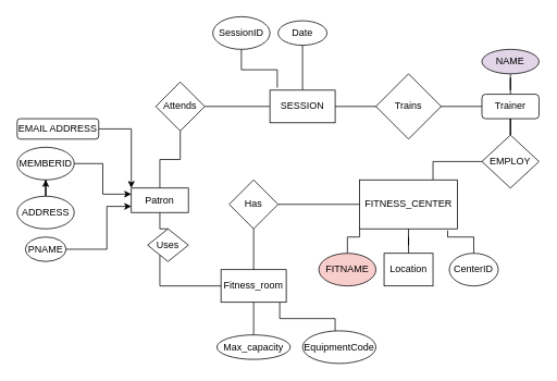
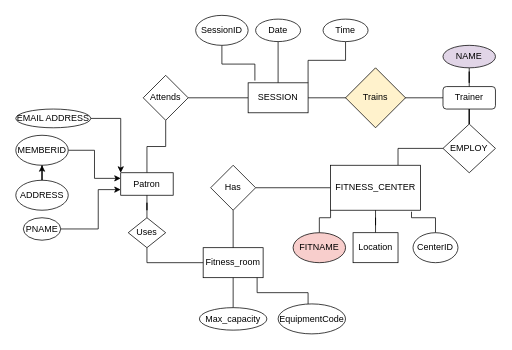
  <mxCell id="0" />
  <mxCell id="1" parent="0" />
  <mxCell id="2" style="edgeStyle=orthogonalEdgeStyle;rounded=0;orthogonalLoop=1;jettySize=auto;html=1;entryX=0;entryY=0.5;entryDx=0;entryDy=0;elbow=vertical;startArrow=none;endArrow=none;endFill=0;" edge="1" parent="1" source="35" target="7"><mxGeometry relative="1" as="geometry"><Array as="points"><mxPoint x="310" y="250" /></Array></mxGeometry></mxCell>
  <mxCell id="3" value="Fitness_room" style="rounded=0;whiteSpace=wrap;html=1;" vertex="1" parent="1"><mxGeometry x="270" y="330" width="80" height="40" as="geometry" /></mxCell>
  <mxCell id="4" style="edgeStyle=orthogonalEdgeStyle;rounded=0;orthogonalLoop=1;jettySize=auto;html=1;entryX=0.75;entryY=0;entryDx=0;entryDy=0;elbow=vertical;startArrow=none;endArrow=none;endFill=0;" edge="1" parent="1" source="42" target="7"><mxGeometry relative="1" as="geometry" /></mxCell>
  <mxCell id="5" style="edgeStyle=orthogonalEdgeStyle;rounded=0;orthogonalLoop=1;jettySize=auto;html=1;entryX=0.5;entryY=0;entryDx=0;entryDy=0;elbow=vertical;endArrow=none;endFill=0;" edge="1" parent="1" source="6" target="42"><mxGeometry relative="1" as="geometry" /></mxCell>
  <mxCell id="6" value="Trainer" style="whiteSpace=wrap;html=1;rounded=1;" vertex="1" parent="1"><mxGeometry x="590" y="115" width="70" height="30" as="geometry" /></mxCell>
  <mxCell id="7" value="FITNESS_CENTER" style="rounded=0;whiteSpace=wrap;html=1;" vertex="1" parent="1"><mxGeometry x="440" y="220" width="120" height="60" as="geometry" /></mxCell>
  <mxCell id="8" style="edgeStyle=orthogonalEdgeStyle;rounded=0;orthogonalLoop=1;jettySize=auto;html=1;entryX=0.9;entryY=1.033;entryDx=0;entryDy=0;entryPerimeter=0;endArrow=none;endFill=0;elbow=vertical;" edge="1" parent="1" source="9" target="7"><mxGeometry relative="1" as="geometry" /></mxCell>
  <mxCell id="9" value="CenterID&lt;span style=&quot;color: rgba(0 , 0 , 0 , 0) ; font-family: monospace ; font-size: 0px&quot;&gt;%3CmxGraphModel%3E%3Croot%3E%3CmxCell%20id%3D%220%22%2F%3E%3CmxCell%20id%3D%221%22%20parent%3D%220%22%2F%3E%3CmxCell%20id%3D%222%22%20value%3D%22%22%20style%3D%22ellipse%3BwhiteSpace%3Dwrap%3Bhtml%3D1%3B%22%20vertex%3D%221%22%20parent%3D%221%22%3E%3CmxGeometry%20x%3D%22360%22%20y%3D%22280%22%20width%3D%22120%22%20height%3D%2280%22%20as%3D%22geometry%22%2F%3E%3C%2FmxCell%3E%3C%2Froot%3E%3C%2FmxGraphModel%3E&lt;/span&gt;" style="ellipse;whiteSpace=wrap;html=1;" vertex="1" parent="1"><mxGeometry x="550" y="310" width="60" height="40" as="geometry" /></mxCell>
  <mxCell id="10" style="edgeStyle=orthogonalEdgeStyle;rounded=0;orthogonalLoop=1;jettySize=auto;html=1;endArrow=none;endFill=0;elbow=vertical;" edge="1" parent="1" source="11" target="7"><mxGeometry relative="1" as="geometry" /></mxCell>
  <mxCell id="11" value="Location" style="whiteSpace=wrap;html=1;rounded=0;" vertex="1" parent="1"><mxGeometry x="470" y="310" width="60" height="40" as="geometry" /></mxCell>
  <mxCell id="12" style="edgeStyle=orthogonalEdgeStyle;rounded=0;orthogonalLoop=1;jettySize=auto;html=1;elbow=vertical;endArrow=none;endFill=0;" edge="1" parent="1" source="13" target="3"><mxGeometry relative="1" as="geometry" /></mxCell>
  <mxCell id="13" value="Max_capacity" style="ellipse;whiteSpace=wrap;html=1;" vertex="1" parent="1"><mxGeometry x="265" y="410" width="90" height="30" as="geometry" /></mxCell>
  <mxCell id="14" style="edgeStyle=orthogonalEdgeStyle;rounded=0;orthogonalLoop=1;jettySize=auto;html=1;entryX=0.9;entryY=1;entryDx=0;entryDy=0;entryPerimeter=0;elbow=vertical;endArrow=none;endFill=0;" edge="1" parent="1" source="15" target="3"><mxGeometry relative="1" as="geometry"><Array as="points"><mxPoint x="410" y="390" /><mxPoint x="342" y="390" /></Array></mxGeometry></mxCell>
  <mxCell id="15" value="EquipmentCode" style="ellipse;whiteSpace=wrap;html=1;" vertex="1" parent="1"><mxGeometry x="370" y="405" width="90" height="40" as="geometry" /></mxCell>
  <mxCell id="16" style="edgeStyle=orthogonalEdgeStyle;rounded=0;orthogonalLoop=1;jettySize=auto;html=1;entryX=0.113;entryY=-0.075;entryDx=0;entryDy=0;entryPerimeter=0;endArrow=none;endFill=0;elbow=vertical;" edge="1" parent="1" source="17" target="40"><mxGeometry relative="1" as="geometry" /></mxCell>
  <mxCell id="17" value="SessionID" style="ellipse;whiteSpace=wrap;html=1;" vertex="1" parent="1"><mxGeometry x="260" y="20" width="70" height="40" as="geometry" /></mxCell>
  <mxCell id="18" style="edgeStyle=orthogonalEdgeStyle;rounded=0;orthogonalLoop=1;jettySize=auto;html=1;entryX=0.5;entryY=0;entryDx=0;entryDy=0;endArrow=none;endFill=0;elbow=vertical;" edge="1" parent="1" source="19" target="40"><mxGeometry relative="1" as="geometry" /></mxCell>
  <mxCell id="19" value="Date" style="ellipse;whiteSpace=wrap;html=1;" vertex="1" parent="1"><mxGeometry x="340" y="25" width="60" height="30" as="geometry" /></mxCell>
+ <mxCell id="20" style="edgeStyle=orthogonalEdgeStyle;rounded=0;orthogonalLoop=1;jettySize=auto;html=1;entryX=1;entryY=0;entryDx=0;entryDy=0;endArrow=none;endFill=0;elbow=vertical;" edge="1" parent="1" source="21" target="40"><mxGeometry relative="1" as="geometry"><Array as="points"><mxPoint x="460" y="80" /><mxPoint x="410" y="80" /></Array></mxGeometry></mxCell>
+ <mxCell id="21" value="Time" style="ellipse;whiteSpace=wrap;html=1;" vertex="1" parent="1"><mxGeometry x="430" y="25" width="60" height="30" as="geometry" /></mxCell>
  <mxCell id="22" style="edgeStyle=orthogonalEdgeStyle;rounded=0;orthogonalLoop=1;jettySize=auto;html=1;entryX=0;entryY=0.25;entryDx=0;entryDy=0;" edge="1" parent="1" source="23" target="28"><mxGeometry relative="1" as="geometry" /></mxCell>
  <mxCell id="23" value="MEMBERID" style="ellipse;whiteSpace=wrap;html=1;" vertex="1" parent="1"><mxGeometry x="20" y="180" width="70" height="40" as="geometry" /></mxCell>
  <mxCell id="24" style="rounded=0;orthogonalLoop=1;jettySize=auto;html=1;entryX=0;entryY=0;entryDx=0;entryDy=0;elbow=vertical;edgeStyle=orthogonalEdgeStyle;" edge="1" parent="1" source="25" target="28"><mxGeometry relative="1" as="geometry" /></mxCell>
- <mxCell id="25" value="EMAIL ADDRESS" style="whiteSpace=wrap;html=1;rounded=1;" vertex="1" parent="1"><mxGeometry x="20" y="145" width="100" height="25" as="geometry" /></mxCell>
+ <mxCell id="25" value="EMAIL ADDRESS" style="ellipse;whiteSpace=wrap;html=1;" vertex="1" parent="1"><mxGeometry x="20" y="145" width="100" height="25" as="geometry" /></mxCell>
  <mxCell id="26" style="edgeStyle=orthogonalEdgeStyle;rounded=0;orthogonalLoop=1;jettySize=auto;html=1;entryX=0;entryY=0.5;entryDx=0;entryDy=0;elbow=vertical;startArrow=none;endArrow=none;endFill=0;" edge="1" parent="1" source="33" target="3"><mxGeometry relative="1" as="geometry"><Array as="points"><mxPoint x="195" y="310" /></Array></mxGeometry></mxCell>
  <mxCell id="27" style="edgeStyle=orthogonalEdgeStyle;rounded=0;orthogonalLoop=1;jettySize=auto;html=1;entryX=0.5;entryY=1;entryDx=0;entryDy=0;elbow=vertical;endArrow=none;endFill=0;" edge="1" parent="1" source="28" target="38"><mxGeometry relative="1" as="geometry" /></mxCell>
  <mxCell id="28" value="Patron" style="rounded=0;whiteSpace=wrap;html=1;" vertex="1" parent="1"><mxGeometry x="160" y="230" width="70" height="30" as="geometry" /></mxCell>
  <mxCell id="29" style="edgeStyle=orthogonalEdgeStyle;rounded=0;orthogonalLoop=1;jettySize=auto;html=1;entryX=0;entryY=0.75;entryDx=0;entryDy=0;" edge="1" parent="1" source="30" target="28"><mxGeometry relative="1" as="geometry"><Array as="points"><mxPoint x="130" y="305" /><mxPoint x="130" y="253" /></Array></mxGeometry></mxCell>
  <mxCell id="30" value="PNAME" style="ellipse;whiteSpace=wrap;html=1;" vertex="1" parent="1"><mxGeometry x="30" y="290" width="50" height="30" as="geometry" /></mxCell>
  <mxCell id="31" style="edgeStyle=orthogonalEdgeStyle;rounded=0;orthogonalLoop=1;jettySize=auto;html=1;" edge="1" parent="1" source="32" target="23"><mxGeometry relative="1" as="geometry" /></mxCell>
  <mxCell id="32" value="ADDRESS" style="ellipse;whiteSpace=wrap;html=1;" vertex="1" parent="1"><mxGeometry x="20" y="240" width="70" height="40" as="geometry" /></mxCell>
- <mxCell id="33" value="Uses" style="rhombus;whiteSpace=wrap;html=1;" vertex="1" parent="1"><mxGeometry x="180" y="280" width="50" height="40" as="geometry" /></mxCell>
+ <mxCell id="33" value="Uses" style="rhombus;whiteSpace=wrap;html=1;" vertex="1" parent="1"><mxGeometry x="170" y="290" width="50" height="40" as="geometry" /></mxCell>
  <mxCell id="34" value="" style="edgeStyle=orthogonalEdgeStyle;rounded=0;orthogonalLoop=1;jettySize=auto;html=1;entryX=0.5;entryY=0;entryDx=0;entryDy=0;elbow=vertical;endArrow=none;" edge="1" parent="1" source="28" target="33"><mxGeometry relative="1" as="geometry"><mxPoint x="195" y="260" as="sourcePoint" /><mxPoint x="240" y="310" as="targetPoint" /><Array as="points" /></mxGeometry></mxCell>
  <mxCell id="35" value="Has" style="rhombus;whiteSpace=wrap;html=1;" vertex="1" parent="1"><mxGeometry x="280" y="220" width="60" height="60" as="geometry" /></mxCell>
  <mxCell id="36" value="" style="edgeStyle=orthogonalEdgeStyle;rounded=0;orthogonalLoop=1;jettySize=auto;html=1;elbow=vertical;endArrow=none;" edge="1" parent="1" source="3" target="35"><mxGeometry relative="1" as="geometry"><mxPoint x="310" y="330" as="sourcePoint" /><mxPoint x="480" y="250" as="targetPoint" /><Array as="points" /></mxGeometry></mxCell>
  <mxCell id="37" style="edgeStyle=orthogonalEdgeStyle;rounded=0;orthogonalLoop=1;jettySize=auto;html=1;elbow=vertical;endArrow=none;endFill=0;" edge="1" parent="1" source="38" target="40"><mxGeometry relative="1" as="geometry" /></mxCell>
  <mxCell id="38" value="Attends" style="rhombus;whiteSpace=wrap;html=1;" vertex="1" parent="1"><mxGeometry x="190" y="100" width="60" height="60" as="geometry" /></mxCell>
  <mxCell id="39" style="edgeStyle=orthogonalEdgeStyle;rounded=0;orthogonalLoop=1;jettySize=auto;html=1;elbow=vertical;endArrow=none;endFill=0;" edge="1" parent="1" source="40" target="6"><mxGeometry relative="1" as="geometry" /></mxCell>
  <mxCell id="40" value="SESSION" style="rounded=0;whiteSpace=wrap;html=1;" vertex="1" parent="1"><mxGeometry x="330" y="110" width="80" height="40" as="geometry" /></mxCell>
- <mxCell id="41" value="Trains" style="rhombus;whiteSpace=wrap;html=1;" vertex="1" parent="1"><mxGeometry x="460" y="90" width="80" height="80" as="geometry" /></mxCell>
+ <mxCell id="41" value="Trains" style="rhombus;whiteSpace=wrap;html=1;fillColor=#fff2cc;" vertex="1" parent="1"><mxGeometry x="460" y="90" width="80" height="80" as="geometry" /></mxCell>
  <mxCell id="42" value="EMPLOY" style="rhombus;whiteSpace=wrap;html=1;" vertex="1" parent="1"><mxGeometry x="590" y="165" width="70" height="65" as="geometry" /></mxCell>
  <mxCell id="43" style="edgeStyle=orthogonalEdgeStyle;rounded=0;orthogonalLoop=1;jettySize=auto;html=1;entryX=0;entryY=1;entryDx=0;entryDy=0;endArrow=none;endFill=0;elbow=vertical;" edge="1" parent="1" source="44" target="7"><mxGeometry relative="1" as="geometry" /></mxCell>
  <mxCell id="44" value="FITNAME" style="ellipse;whiteSpace=wrap;html=1;fillColor=#f8cecc;" vertex="1" parent="1"><mxGeometry x="390" y="310" width="70" height="40" as="geometry" /></mxCell>
  <mxCell id="45" style="edgeStyle=orthogonalEdgeStyle;rounded=0;orthogonalLoop=1;jettySize=auto;html=1;entryX=0.5;entryY=0;entryDx=0;entryDy=0;endArrow=none;endFill=0;elbow=vertical;" edge="1" parent="1" source="46" target="6"><mxGeometry relative="1" as="geometry" /></mxCell>
  <mxCell id="46" value="NAME" style="ellipse;whiteSpace=wrap;html=1;fillColor=#e1d5e7;" vertex="1" parent="1"><mxGeometry x="590" y="60" width="70" height="30" as="geometry" /></mxCell>
